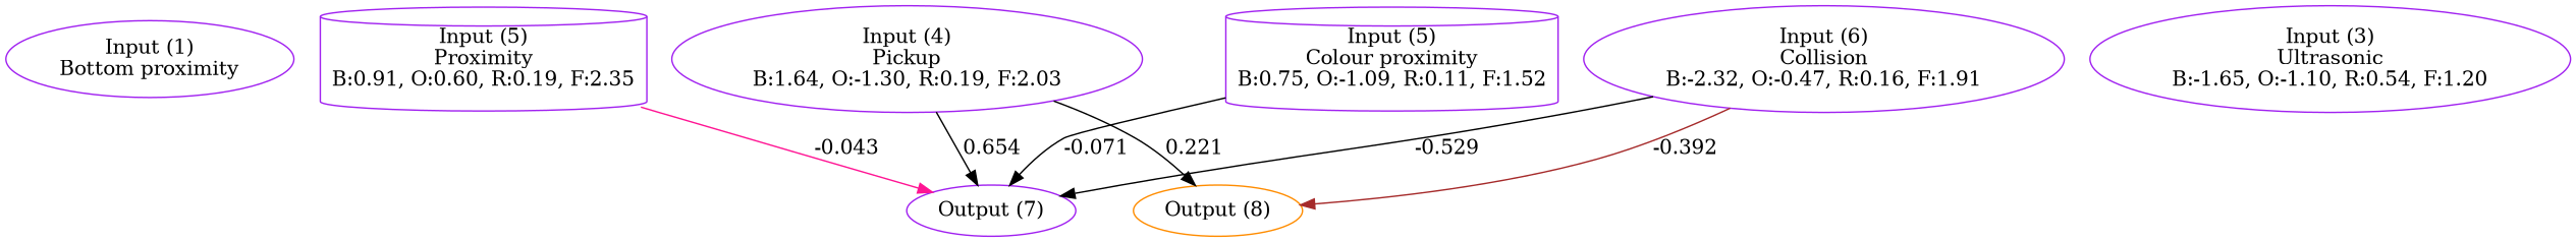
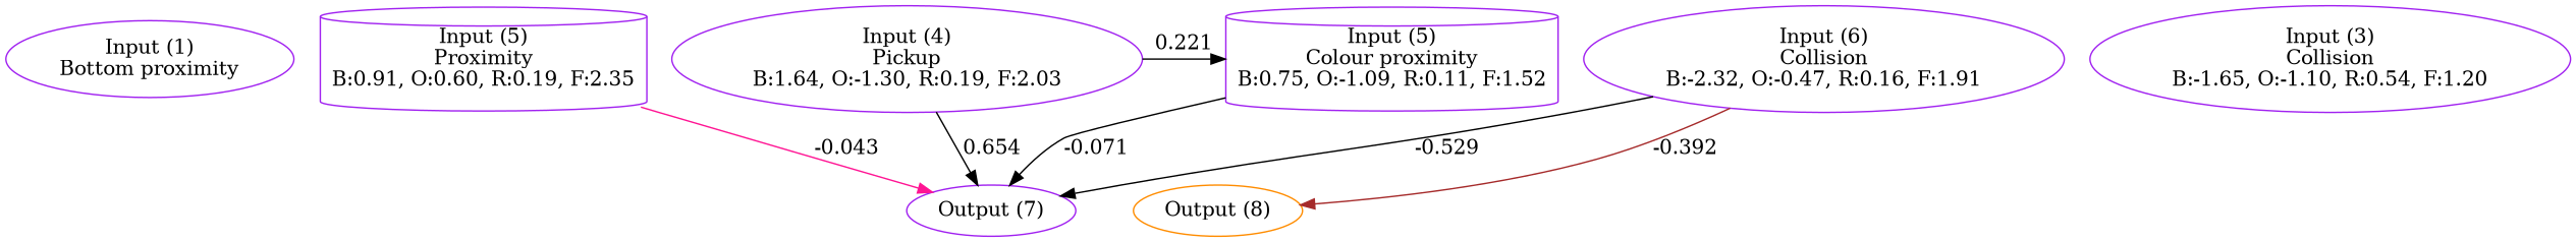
  digraph {
    node [color=purple shape=ellipse]
    edge [color=black]
    n1 [label="Input (1)\nBottom proximity"]
    n2 [label="Input (5)\nProximity\nB:0.91, O:0.60, R:0.19, F:2.35" shape=cylinder]
-   n3 [label="Input (3)\nUltrasonic\nB:-1.65, O:-1.10, R:0.54, F:1.20"]
+   n3 [label="Input (3)\nCollision\nB:-1.65, O:-1.10, R:0.54, F:1.20"]
    n4 [label="Input (4)\nPickup\nB:1.64, O:-1.30, R:0.19, F:2.03"]
    n5 [label="Input (5)\nColour proximity\nB:0.75, O:-1.09, R:0.11, F:1.52" shape=cylinder]
    n6 [label="Input (6)\nCollision\nB:-2.32, O:-0.47, R:0.16, F:1.91"]
    n7 [label="Output (7)"]
    n8 [color=darkorange label="Output (8)"]
    subgraph sub_1 {
      rank=same
      n1
      n2
      n3
      n4
      n5
      n6
    }
    subgraph sub_2 {
      rank=same
      n7
      n8
    }
    n2 -> n7 [color=deeppink label=-0.043]
    n4 -> n7 [label=0.654]
-   n4 -> n8 [label=0.221]
+   n4 -> n5 [label=0.221]
    n5 -> n7 [label=-0.071]
    n6 -> n7 [label=-0.529]
    n6 -> n8 [color=brown label=-0.392]
  }
